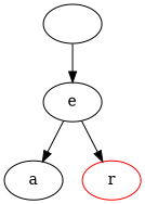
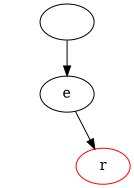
  digraph {
    n1 [label=" "]
    n2 [label=e]
-   n3 [label=a]
    n4 [color=red label=r]
    n1 -> n2
-   n2 -> n3
    n2 -> n4
  }
